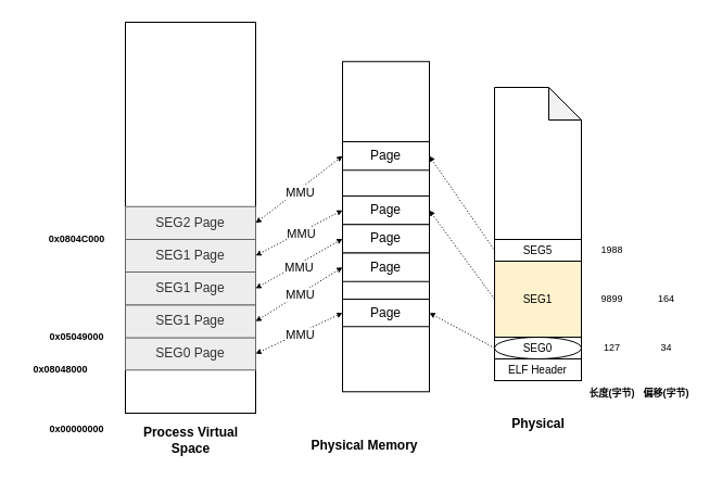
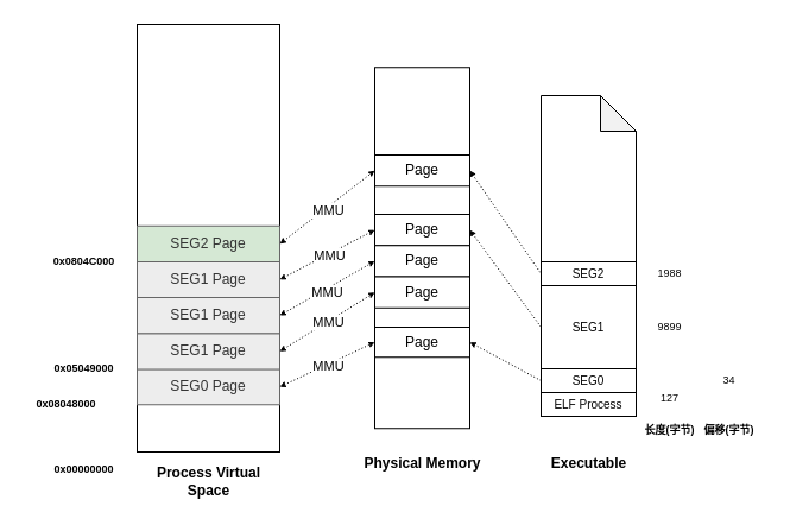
  <mxCell id="0" />
  <mxCell id="1" parent="0" />
  <mxCell id="2" value="" style="rounded=0;whiteSpace=wrap;html=1;" vertex="1" parent="1"><mxGeometry x="115" y="20" width="120" height="360" as="geometry" /></mxCell>
  <mxCell id="3" value="SEG0 Page" style="rounded=0;whiteSpace=wrap;html=1;strokeColor=#666666;fontColor=#333333;fillColor=#EDEDED;" vertex="1" parent="1"><mxGeometry x="115" y="310.25" width="120" height="30" as="geometry" /></mxCell>
  <mxCell id="4" value="SEG1 Page" style="rounded=0;whiteSpace=wrap;html=1;strokeColor=#666666;fontColor=#333333;fillColor=#EDEDED;" vertex="1" parent="1"><mxGeometry x="115" y="280.25" width="120" height="30.25" as="geometry" /></mxCell>
  <mxCell id="5" value="" style="group" vertex="1" connectable="0" parent="1"><mxGeometry x="315" y="96.25" width="80" height="264" as="geometry" /></mxCell>
  <mxCell id="6" value="" style="rounded=0;whiteSpace=wrap;html=1;" vertex="1" parent="5"><mxGeometry y="-40" width="80" height="304" as="geometry" /></mxCell>
  <mxCell id="7" value="Page" style="rounded=0;whiteSpace=wrap;html=1;" vertex="1" parent="5"><mxGeometry y="178.75" width="80" height="25.25" as="geometry" /></mxCell>
  <mxCell id="8" value="Page" style="rounded=0;whiteSpace=wrap;html=1;" vertex="1" parent="5"><mxGeometry y="83.75" width="80" height="26.25" as="geometry" /></mxCell>
  <mxCell id="9" value="Page" style="rounded=0;whiteSpace=wrap;html=1;" vertex="1" parent="5"><mxGeometry y="33.75" width="80" height="26.25" as="geometry" /></mxCell>
  <mxCell id="10" value="Page" style="rounded=0;whiteSpace=wrap;html=1;" vertex="1" parent="5"><mxGeometry y="110" width="80" height="26.25" as="geometry" /></mxCell>
  <mxCell id="11" value="Page" style="rounded=0;whiteSpace=wrap;html=1;" vertex="1" parent="5"><mxGeometry y="136.25" width="80" height="26.25" as="geometry" /></mxCell>
  <mxCell id="12" value="" style="shape=note;whiteSpace=wrap;html=1;backgroundOutline=1;darkOpacity=0.05;" vertex="1" parent="1"><mxGeometry x="455" y="80" width="80" height="270" as="geometry" /></mxCell>
- <mxCell id="13" value="&lt;b&gt;Physical&lt;/b&gt;" style="text;html=1;align=center;verticalAlign=middle;resizable=0;points=[];autosize=1;" vertex="1" parent="1"><mxGeometry x="455" y="380" width="80" height="20" as="geometry" /></mxCell>
- <mxCell id="14" value="&lt;b&gt;Physical Memory&lt;/b&gt;" style="text;html=1;align=center;verticalAlign=middle;resizable=0;points=[];autosize=1;" vertex="1" parent="1"><mxGeometry x="280" y="400" width="110" height="20" as="geometry" /></mxCell>
+ <mxCell id="13" value="&lt;b&gt;Executable&lt;/b&gt;" style="text;html=1;align=center;verticalAlign=middle;resizable=0;points=[];autosize=1;" vertex="1" parent="1"><mxGeometry x="455" y="380" width="80" height="20" as="geometry" /></mxCell>
+ <mxCell id="14" value="&lt;b&gt;Physical Memory&lt;/b&gt;" style="text;html=1;align=center;verticalAlign=middle;resizable=0;points=[];autosize=1;" vertex="1" parent="1"><mxGeometry x="300" y="380" width="110" height="20" as="geometry" /></mxCell>
  <mxCell id="15" value="&lt;b&gt;Process Virtual&lt;br&gt;Space&lt;/b&gt;" style="text;html=1;align=center;verticalAlign=middle;resizable=0;points=[];autosize=1;" vertex="1" parent="1"><mxGeometry x="125" y="390" width="100" height="30" as="geometry" /></mxCell>
- <mxCell id="16" value="&lt;font style=&quot;font-size: 10px&quot;&gt;ELF Header&lt;/font&gt;" style="rounded=0;whiteSpace=wrap;html=1;" vertex="1" parent="1"><mxGeometry x="455" y="330" width="80" height="20" as="geometry" /></mxCell>
- <mxCell id="17" value="&lt;font style=&quot;font-size: 10px&quot;&gt;SEG0&lt;/font&gt;" style="ellipse;whiteSpace=wrap;html=1;" vertex="1" parent="1"><mxGeometry x="455" y="310" width="80" height="20" as="geometry" /></mxCell>
- <mxCell id="18" value="&lt;font style=&quot;font-size: 10px&quot;&gt;SEG1&lt;/font&gt;" style="rounded=0;whiteSpace=wrap;html=1;fillColor=#fff2cc;" vertex="1" parent="1"><mxGeometry x="455" y="240" width="80" height="70" as="geometry" /></mxCell>
- <mxCell id="19" value="&lt;font style=&quot;font-size: 10px&quot;&gt;SEG5&lt;/font&gt;" style="rounded=0;whiteSpace=wrap;html=1;" vertex="1" parent="1"><mxGeometry x="455" y="220" width="80" height="20" as="geometry" /></mxCell>
+ <mxCell id="16" value="&lt;font style=&quot;font-size: 10px&quot;&gt;ELF Process&lt;/font&gt;" style="rounded=0;whiteSpace=wrap;html=1;" vertex="1" parent="1"><mxGeometry x="455" y="330" width="80" height="20" as="geometry" /></mxCell>
+ <mxCell id="17" value="&lt;font style=&quot;font-size: 10px&quot;&gt;SEG0&lt;/font&gt;" style="rounded=0;whiteSpace=wrap;html=1;" vertex="1" parent="1"><mxGeometry x="455" y="310" width="80" height="20" as="geometry" /></mxCell>
+ <mxCell id="18" value="&lt;font style=&quot;font-size: 10px&quot;&gt;SEG1&lt;/font&gt;" style="rounded=0;whiteSpace=wrap;html=1;" vertex="1" parent="1"><mxGeometry x="455" y="240" width="80" height="70" as="geometry" /></mxCell>
+ <mxCell id="19" value="&lt;font style=&quot;font-size: 10px&quot;&gt;SEG2&lt;/font&gt;" style="rounded=0;whiteSpace=wrap;html=1;" vertex="1" parent="1"><mxGeometry x="455" y="220" width="80" height="20" as="geometry" /></mxCell>
  <mxCell id="20" value="" style="endArrow=classic;startArrow=classic;html=1;entryX=0;entryY=0.5;entryDx=0;entryDy=0;exitX=1;exitY=0.5;exitDx=0;exitDy=0;endSize=3;startSize=3;dashed=1;dashPattern=1 2;" edge="1" parent="1" source="43" target="8"><mxGeometry width="50" height="50" relative="1" as="geometry"><mxPoint x="235" y="162.5" as="sourcePoint" /><mxPoint x="285" y="110" as="targetPoint" /></mxGeometry></mxCell>
  <mxCell id="21" value="MMU" style="edgeLabel;html=1;align=center;verticalAlign=middle;resizable=0;points=[];" vertex="1" connectable="0" parent="20"><mxGeometry x="-0.279" y="-1" relative="1" as="geometry"><mxPoint x="11.54" y="-5.76" as="offset" /></mxGeometry></mxCell>
  <mxCell id="22" value="" style="endArrow=classic;startArrow=classic;html=1;entryX=0;entryY=0.5;entryDx=0;entryDy=0;exitX=1;exitY=0.5;exitDx=0;exitDy=0;endSize=3;startSize=3;dashed=1;dashPattern=1 2;" edge="1" parent="1" source="42" target="10"><mxGeometry width="50" height="50" relative="1" as="geometry"><mxPoint x="235" y="207.5" as="sourcePoint" /><mxPoint x="315" y="252.5" as="targetPoint" /></mxGeometry></mxCell>
  <mxCell id="23" value="MMU" style="edgeLabel;html=1;align=center;verticalAlign=middle;resizable=0;points=[];" vertex="1" connectable="0" parent="22"><mxGeometry x="-0.279" y="-1" relative="1" as="geometry"><mxPoint x="10.68" y="-3.93" as="offset" /></mxGeometry></mxCell>
  <mxCell id="24" value="" style="endArrow=classic;startArrow=classic;html=1;entryX=0;entryY=0.5;entryDx=0;entryDy=0;endSize=3;startSize=3;dashed=1;dashPattern=1 2;exitX=1;exitY=0.5;exitDx=0;exitDy=0;" edge="1" parent="1" source="4" target="11"><mxGeometry width="50" height="50" relative="1" as="geometry"><mxPoint x="235" y="254" as="sourcePoint" /><mxPoint x="315" y="230" as="targetPoint" /></mxGeometry></mxCell>
  <mxCell id="25" value="MMU" style="edgeLabel;html=1;align=center;verticalAlign=middle;resizable=0;points=[];" vertex="1" connectable="0" parent="24"><mxGeometry x="-0.279" y="-1" relative="1" as="geometry"><mxPoint x="10.78" y="-7.38" as="offset" /></mxGeometry></mxCell>
  <mxCell id="26" value="" style="endArrow=classic;startArrow=classic;html=1;entryX=0;entryY=0.5;entryDx=0;entryDy=0;endSize=3;startSize=3;dashed=1;dashPattern=1 2;exitX=1;exitY=0.5;exitDx=0;exitDy=0;" edge="1" parent="1" source="3" target="7"><mxGeometry width="50" height="50" relative="1" as="geometry"><mxPoint x="235" y="325" as="sourcePoint" /><mxPoint x="315" y="330" as="targetPoint" /></mxGeometry></mxCell>
  <mxCell id="27" value="MMU" style="edgeLabel;html=1;align=center;verticalAlign=middle;resizable=0;points=[];" vertex="1" connectable="0" parent="26"><mxGeometry x="-0.279" y="-1" relative="1" as="geometry"><mxPoint x="10.98" y="-5.08" as="offset" /></mxGeometry></mxCell>
  <mxCell id="28" value="" style="endArrow=none;startArrow=classic;html=1;exitX=1;exitY=0.5;exitDx=0;exitDy=0;endSize=3;startSize=3;dashed=1;dashPattern=1 2;endFill=0;entryX=0;entryY=0.5;entryDx=0;entryDy=0;" edge="1" parent="1" source="9" target="19"><mxGeometry width="50" height="50" relative="1" as="geometry"><mxPoint x="395" y="185" as="sourcePoint" /><mxPoint x="435" y="220" as="targetPoint" /></mxGeometry></mxCell>
  <mxCell id="29" value="" style="endArrow=none;startArrow=classic;html=1;exitX=1;exitY=0.5;exitDx=0;exitDy=0;endSize=3;startSize=3;dashed=1;dashPattern=1 2;endFill=0;entryX=0;entryY=0.5;entryDx=0;entryDy=0;" edge="1" parent="1" source="8" target="18"><mxGeometry width="50" height="50" relative="1" as="geometry"><mxPoint x="395" y="250" as="sourcePoint" /><mxPoint x="434" y="274" as="targetPoint" /></mxGeometry></mxCell>
  <mxCell id="30" value="" style="endArrow=none;startArrow=classic;html=1;exitX=1;exitY=0.5;exitDx=0;exitDy=0;endSize=3;startSize=3;dashed=1;dashPattern=1 2;endFill=0;entryX=0;entryY=0.5;entryDx=0;entryDy=0;" edge="1" parent="1" source="7" target="17"><mxGeometry width="50" height="50" relative="1" as="geometry"><mxPoint x="395" y="310" as="sourcePoint" /><mxPoint x="435" y="325" as="targetPoint" /></mxGeometry></mxCell>
  <mxCell id="31" value="&lt;b&gt;0x00000000&lt;/b&gt;" style="text;html=1;align=center;verticalAlign=middle;resizable=0;points=[];autosize=1;fontSize=9;" vertex="1" parent="1"><mxGeometry x="35" y="385" width="70" height="20" as="geometry" /></mxCell>
  <mxCell id="32" value="&lt;b&gt;0x05049000&lt;/b&gt;" style="text;html=1;align=center;verticalAlign=middle;resizable=0;points=[];autosize=1;fontSize=9;" vertex="1" parent="1"><mxGeometry x="35" y="300" width="70" height="20" as="geometry" /></mxCell>
  <mxCell id="33" value="&lt;b&gt;0x0804C000&lt;/b&gt;" style="text;html=1;align=center;verticalAlign=middle;resizable=0;points=[];autosize=1;fontSize=9;" vertex="1" parent="1"><mxGeometry x="35" y="210" width="70" height="20" as="geometry" /></mxCell>
  <mxCell id="34" value="&lt;b&gt;长度(字节)&lt;/b&gt;" style="text;html=1;align=center;verticalAlign=middle;resizable=0;points=[];autosize=1;fontSize=9;" vertex="1" parent="1"><mxGeometry x="533" y="352" width="60" height="20" as="geometry" /></mxCell>
  <mxCell id="35" value="9899" style="text;html=1;align=center;verticalAlign=middle;resizable=0;points=[];autosize=1;fontSize=9;" vertex="1" parent="1"><mxGeometry x="543" y="265" width="40" height="20" as="geometry" /></mxCell>
  <mxCell id="36" value="1988" style="text;html=1;align=center;verticalAlign=middle;resizable=0;points=[];autosize=1;fontSize=9;" vertex="1" parent="1"><mxGeometry x="543" y="220" width="40" height="20" as="geometry" /></mxCell>
  <mxCell id="37" value="&lt;b&gt;偏移(字节)&lt;/b&gt;" style="text;html=1;align=center;verticalAlign=middle;resizable=0;points=[];autosize=1;fontSize=9;" vertex="1" parent="1"><mxGeometry x="583" y="352" width="60" height="20" as="geometry" /></mxCell>
- <mxCell id="38" value="127" style="text;html=1;align=center;verticalAlign=middle;resizable=0;points=[];autosize=1;fontSize=9;" vertex="1" parent="1"><mxGeometry x="548" y="310" width="30" height="20" as="geometry" /></mxCell>
+ <mxCell id="38" value="127" style="text;html=1;align=center;verticalAlign=middle;resizable=0;points=[];autosize=1;fontSize=9;" vertex="1" parent="1"><mxGeometry x="548" y="325" width="30" height="20" as="geometry" /></mxCell>
  <mxCell id="39" value="34" style="text;html=1;align=center;verticalAlign=middle;resizable=0;points=[];autosize=1;fontSize=9;" vertex="1" parent="1"><mxGeometry x="598" y="310" width="30" height="20" as="geometry" /></mxCell>
- <mxCell id="40" value="164" style="text;html=1;align=center;verticalAlign=middle;resizable=0;points=[];autosize=1;fontSize=9;" vertex="1" parent="1"><mxGeometry x="598" y="265" width="30" height="20" as="geometry" /></mxCell>
  <mxCell id="41" value="&lt;b&gt;0x08048000&lt;/b&gt;" style="text;html=1;align=center;verticalAlign=middle;resizable=0;points=[];autosize=1;fontSize=9;" vertex="1" parent="1"><mxGeometry x="20" y="330" width="70" height="20" as="geometry" /></mxCell>
  <mxCell id="42" value="SEG1 Page" style="rounded=0;whiteSpace=wrap;html=1;strokeColor=#666666;fontColor=#333333;fillColor=#EDEDED;" vertex="1" parent="1"><mxGeometry x="115" y="250" width="120" height="30.25" as="geometry" /></mxCell>
  <mxCell id="43" value="SEG1 Page" style="rounded=0;whiteSpace=wrap;html=1;strokeColor=#666666;fontColor=#333333;fillColor=#EDEDED;" vertex="1" parent="1"><mxGeometry x="115" y="219.75" width="120" height="30.25" as="geometry" /></mxCell>
- <mxCell id="44" value="SEG2 Page" style="rounded=0;whiteSpace=wrap;html=1;strokeColor=#666666;fontColor=#333333;fillColor=#EDEDED;" vertex="1" parent="1"><mxGeometry x="115" y="189.75" width="120" height="30.25" as="geometry" /></mxCell>
+ <mxCell id="44" value="SEG2 Page" style="rounded=0;whiteSpace=wrap;html=1;strokeColor=#666666;fontColor=#333333;fillColor=#d5e8d4;" vertex="1" parent="1"><mxGeometry x="115" y="189.75" width="120" height="30.25" as="geometry" /></mxCell>
  <mxCell id="45" value="" style="endArrow=classic;startArrow=classic;html=1;entryX=0;entryY=0.5;entryDx=0;entryDy=0;exitX=1;exitY=0.5;exitDx=0;exitDy=0;endSize=3;startSize=3;dashed=1;dashPattern=1 2;" edge="1" parent="1" source="44" target="9"><mxGeometry width="50" height="50" relative="1" as="geometry"><mxPoint x="235" y="191.755" as="sourcePoint" /><mxPoint x="315" y="150.005" as="targetPoint" /></mxGeometry></mxCell>
  <mxCell id="46" value="MMU" style="edgeLabel;html=1;align=center;verticalAlign=middle;resizable=0;points=[];" vertex="1" connectable="0" parent="45"><mxGeometry x="-0.279" y="-1" relative="1" as="geometry"><mxPoint x="11.54" y="-7.33" as="offset" /></mxGeometry></mxCell>
